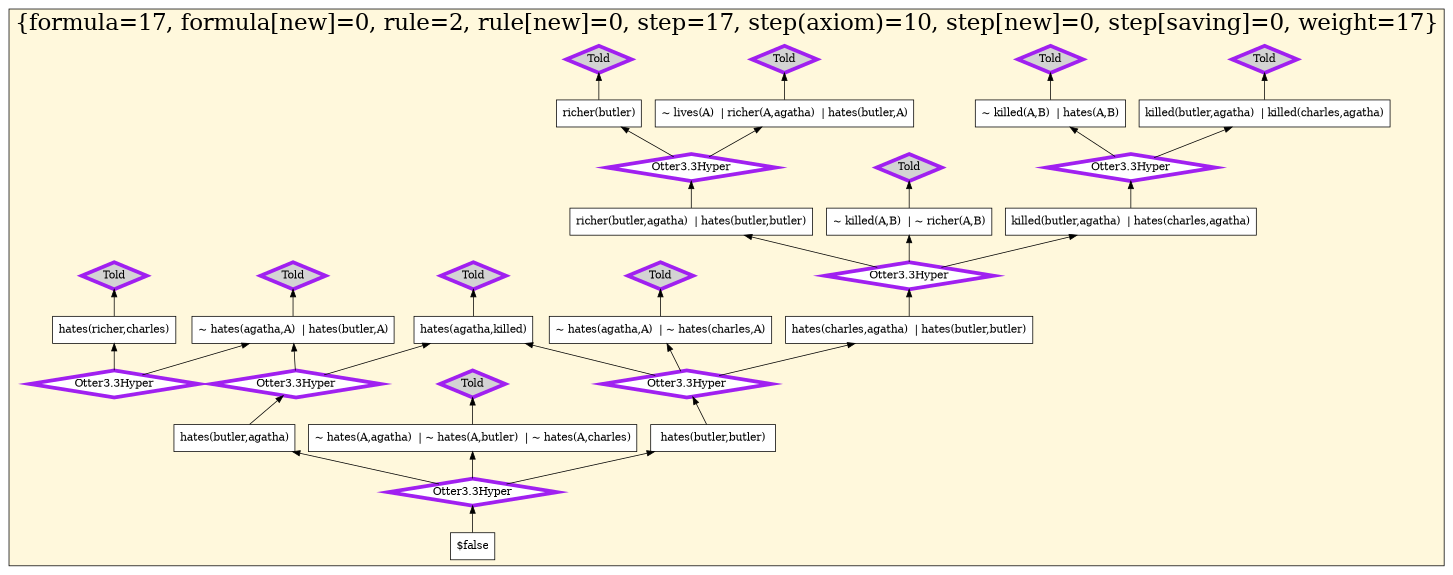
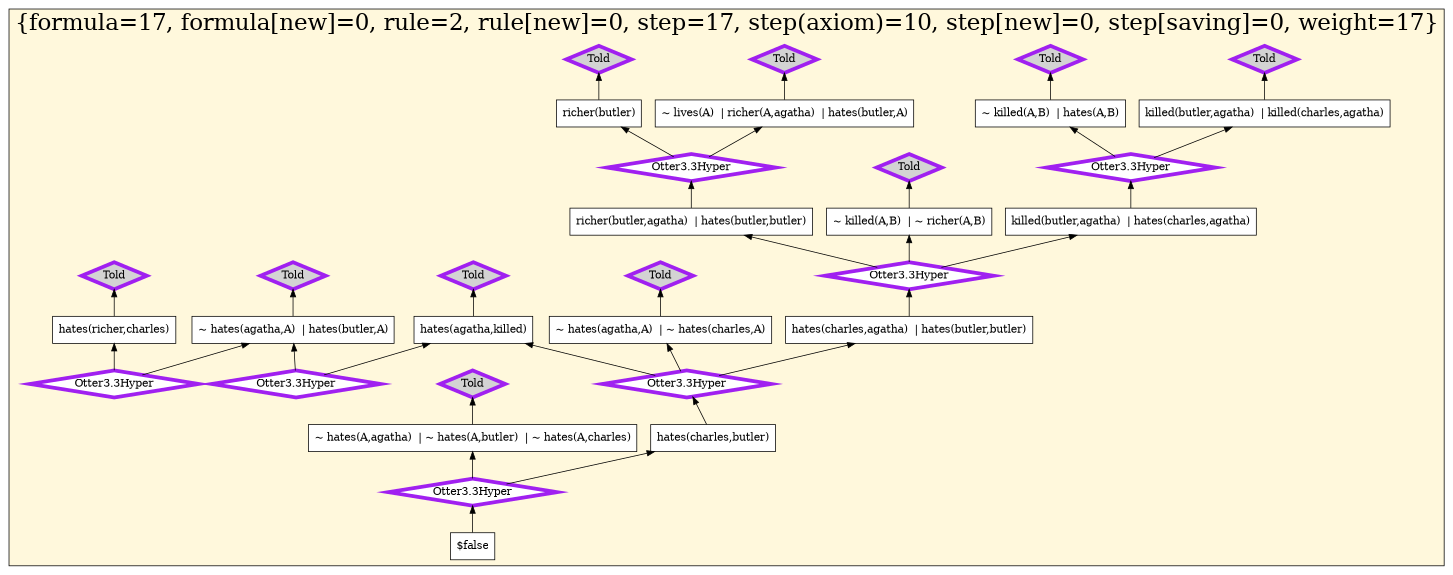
  digraph {
    rankdir=BT
    node [color=purple fillcolor=white shape=diamond style=filled penwidth=5]
    n1 [color=black label="richer(butler)" shape=box penwidth=""]
    n2 [color=black label="hates(charles,agatha)  | hates(butler,butler)" shape=box penwidth=""]
    n3 [color=black label="~ hates(agatha,A)  | hates(butler,A)" shape=box penwidth=""]
    n4 [color=black label="richer(butler,agatha)  | hates(butler,butler)" shape=box penwidth=""]
-   n5 [color=black label="hates(butler,agatha)" shape=box penwidth=""]
    n6 [color=black label="~ hates(A,agatha)  | ~ hates(A,butler)  | ~ hates(A,charles)" shape=box penwidth=""]
    n7 [color=black label="hates(agatha,killed)" shape=box penwidth=""]
    n8 [color=black label="~ lives(A)  | richer(A,agatha)  | hates(butler,A)" shape=box penwidth=""]
    n9 [color=black label="hates(richer,charles)" shape=box penwidth=""]
-   n10 [color=black label="hates(butler,butler)" shape=box penwidth=""]
+   n10 [color=black label="hates(charles,butler)" shape=box penwidth=""]
    n11 [color=black label="~ hates(agatha,A)  | ~ hates(charles,A)" shape=box penwidth=""]
    n12 [color=black label="~ killed(A,B)  | ~ richer(A,B)" shape=box penwidth=""]
    n13 [color=black label="~ killed(A,B)  | hates(A,B)" shape=box penwidth=""]
    n14 [color=black label="$false" shape=box penwidth=""]
    n15 [color=black label="killed(butler,agatha)  | hates(charles,agatha)" shape=box penwidth=""]
    n16 [color=black label="killed(butler,agatha)  | killed(charles,agatha)" shape=box penwidth=""]
    n17 [fillcolor=lightgrey label=Told]
    n18 [label="Otter3.3Hyper"]
    n19 [fillcolor=lightgrey label=Told]
    n20 [fillcolor=lightgrey label=Told]
    n21 [label="Otter3.3Hyper"]
    n22 [label="Otter3.3Hyper"]
    n23 [fillcolor=lightgrey label=Told]
    n24 [label="Otter3.3Hyper"]
    n25 [label="Otter3.3Hyper"]
    n26 [fillcolor=lightgrey label=Told]
    n27 [fillcolor=lightgrey label=Told]
    n28 [fillcolor=lightgrey label=Told]
    n29 [label="Otter3.3Hyper"]
    n30 [fillcolor=lightgrey label=Told]
    n31 [fillcolor=lightgrey label=Told]
    n32 [fillcolor=lightgrey label=Told]
    n33 [label="Otter3.3Hyper"]
    subgraph cluster_1 {
      fillcolor=cornsilk
      fontsize=30
      label="{formula=17, formula[new]=0, rule=2, rule[new]=0, step=17, step(axiom)=10, step[new]=0, step[saving]=0, weight=17}"
      labelloc=b
      style=filled
      n1
      n2
      n3
      n4
-     n5
      n6
      n7
      n8
      n9
      n10
      n11
      n12
      n13
      n14
      n15
      n16
      n17
      n18
      n19
      n20
      n21
      n22
      n23
      n24
      n25
      n26
      n27
      n28
      n29
      n30
      n31
      n32
      n33
    }
    n1 -> n28
    n2 -> n33
    n3 -> n30
    n4 -> n24
-   n5 -> n29
    n6 -> n19
    n7 -> n31
    n8 -> n32
    n9 -> n26
    n10 -> n22
    n11 -> n27
    n12 -> n20
    n13 -> n17
    n14 -> n21
    n15 -> n25
    n16 -> n23
    n18 -> n3
    n18 -> n9
-   n21 -> n5
    n21 -> n6
    n21 -> n10
    n22 -> n2
    n22 -> n7
    n22 -> n11
    n24 -> n1
    n24 -> n8
    n25 -> n13
    n25 -> n16
    n29 -> n3
    n29 -> n7
    n33 -> n4
    n33 -> n12
    n33 -> n15
  }
